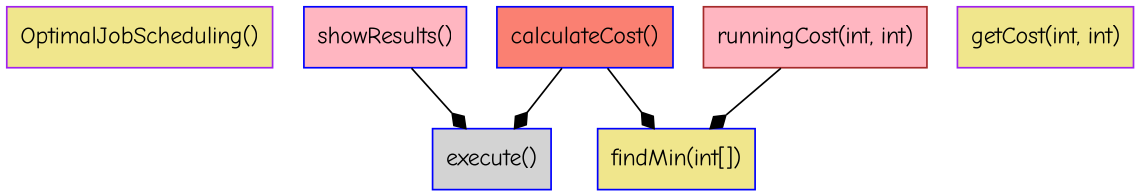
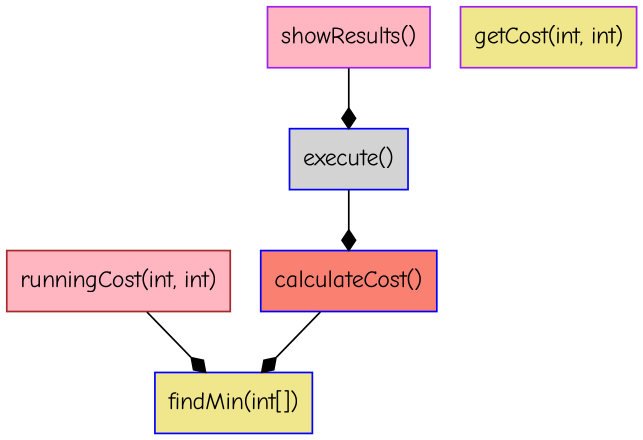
  digraph {
    fontname="Comic Neue"
    node [color=purple fillcolor=khaki fontname="Comic Neue" shape=box style=filled]
    edge [arrowhead=diamond fontname="Comic Neue"]
-   n1 [label="OptimalJobScheduling()"]
    n2 [color=blue fillcolor=lightgrey label="execute()"]
    n3 [color=blue fillcolor=salmon label="calculateCost()"]
    n4 [color=blue label="findMin(int[])"]
-   n5 [color=blue fillcolor=lightpink label="showResults()"]
+   n5 [fillcolor=lightpink label="showResults()"]
    n6 [color=brown fillcolor=lightpink label="runningCost(int, int)"]
    n7 [label="getCost(int, int)"]
-   n3 -> n2
+   n2 -> n3
    n3 -> n4
    n5 -> n2
    n6 -> n4
  }
